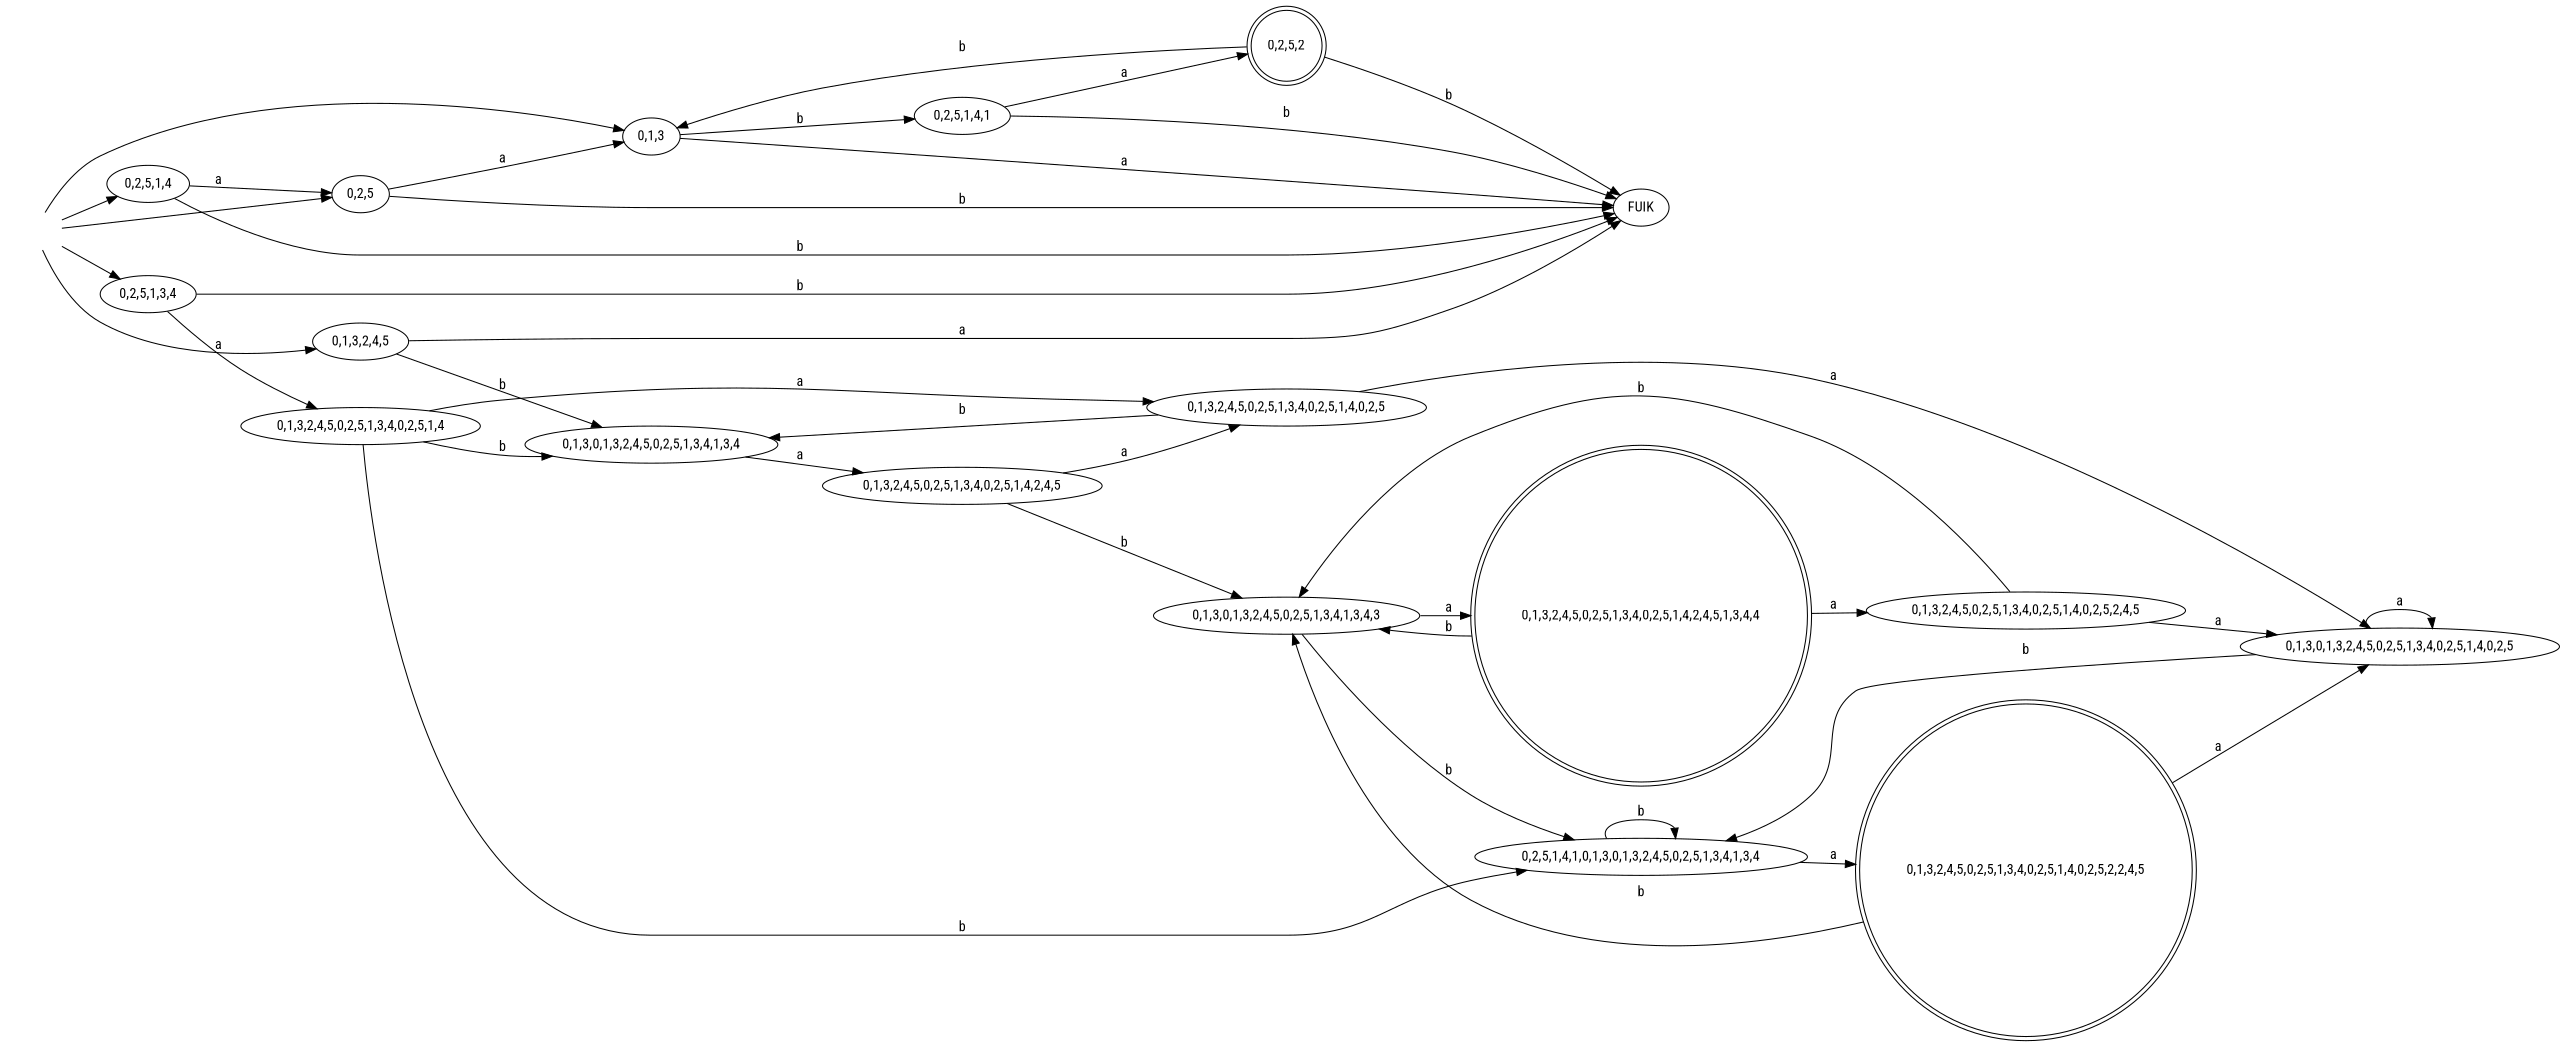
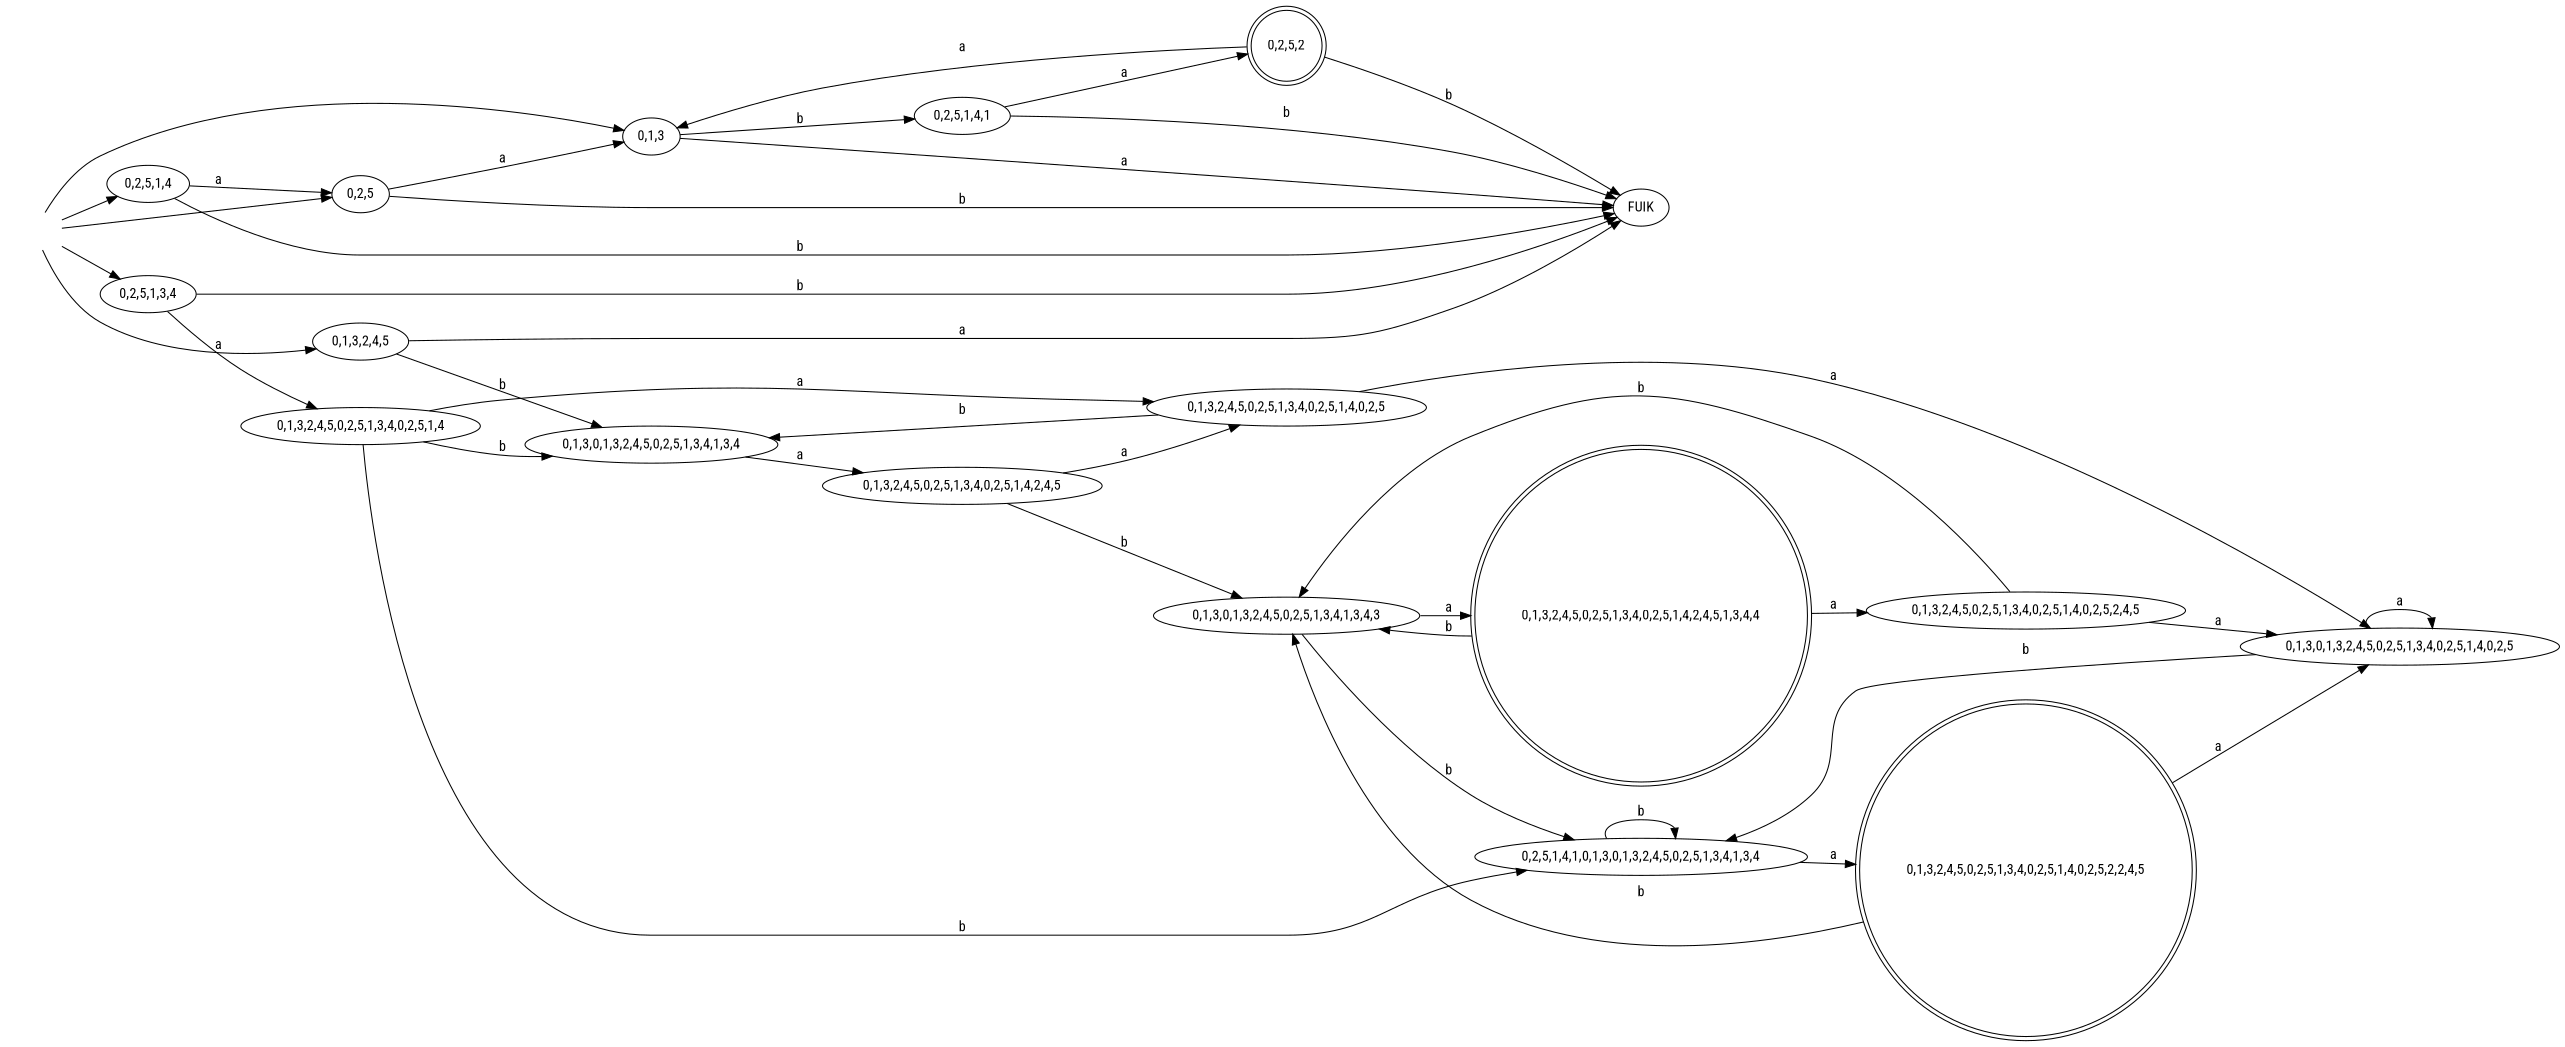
  digraph {
    fontname="Roboto Condensed"
    rankdir=LR
    node [fontname="Roboto Condensed"]
    edge [fontname="Roboto Condensed" weight=a]
    "" [shape=none]
    "0,1,3"
    "0,1,3,2,4,5"
    "0,2,5"
    "0,2,5,1,3,4"
    "0,2,5,1,4"
    FUIK
    "0,2,5,1,4,1"
    "0,1,3,0,1,3,2,4,5,0,2,5,1,3,4,1,3,4"
    "0,1,3,2,4,5,0,2,5,1,3,4,0,2,5,1,4"
    "0,1,3,2,4,5,0,2,5,1,3,4,0,2,5,1,4,0,2,5,2,2,4,5" [shape=doublecircle]
    "0,1,3,0,1,3,2,4,5,0,2,5,1,3,4,0,2,5,1,4,0,2,5"
    "0,1,3,0,1,3,2,4,5,0,2,5,1,3,4,1,3,4,3"
    "0,2,5,1,4,1,0,1,3,0,1,3,2,4,5,0,2,5,1,3,4,1,3,4"
    "0,1,3,2,4,5,0,2,5,1,3,4,0,2,5,1,4,2,4,5,1,3,4,4" [shape=doublecircle]
    "0,1,3,2,4,5,0,2,5,1,3,4,0,2,5,1,4,0,2,5,2,4,5"
    "0,2,5,2" [shape=doublecircle]
    "0,1,3,2,4,5,0,2,5,1,3,4,0,2,5,1,4,2,4,5"
    "0,1,3,2,4,5,0,2,5,1,3,4,0,2,5,1,4,0,2,5"
    "" -> "0,1,3" [weight=""]
    "" -> "0,1,3,2,4,5" [weight=""]
    "" -> "0,2,5" [weight=""]
    "" -> "0,2,5,1,3,4" [weight=""]
    "" -> "0,2,5,1,4" [weight=""]
    "0,1,3" -> FUIK [label=a]
    "0,1,3" -> "0,2,5,1,4,1" [label=b weight=b]
    "0,1,3,2,4,5" -> FUIK [label=a]
    "0,1,3,2,4,5" -> "0,1,3,0,1,3,2,4,5,0,2,5,1,3,4,1,3,4" [label=b weight=b]
    "0,2,5" -> "0,1,3" [label=a]
    "0,2,5" -> FUIK [label=b weight=b]
    "0,2,5,1,3,4" -> FUIK [label=b weight=b]
    "0,2,5,1,3,4" -> "0,1,3,2,4,5,0,2,5,1,3,4,0,2,5,1,4" [label=a]
    "0,2,5,1,4" -> "0,2,5" [label=a]
    "0,2,5,1,4" -> FUIK [label=b weight=b]
    "0,2,5,1,4,1" -> FUIK [label=b weight=b]
    "0,2,5,1,4,1" -> "0,2,5,2" [label=a]
    "0,1,3,0,1,3,2,4,5,0,2,5,1,3,4,1,3,4" -> "0,1,3,2,4,5,0,2,5,1,3,4,0,2,5,1,4,2,4,5" [label=a]
    "0,1,3,2,4,5,0,2,5,1,3,4,0,2,5,1,4" -> "0,1,3,0,1,3,2,4,5,0,2,5,1,3,4,1,3,4" [label=b weight=b]
    "0,1,3,2,4,5,0,2,5,1,3,4,0,2,5,1,4" -> "0,2,5,1,4,1,0,1,3,0,1,3,2,4,5,0,2,5,1,3,4,1,3,4" [label=b weight=b]
    "0,1,3,2,4,5,0,2,5,1,3,4,0,2,5,1,4" -> "0,1,3,2,4,5,0,2,5,1,3,4,0,2,5,1,4,0,2,5" [label=a]
    "0,1,3,2,4,5,0,2,5,1,3,4,0,2,5,1,4,0,2,5,2,2,4,5" -> "0,1,3,0,1,3,2,4,5,0,2,5,1,3,4,0,2,5,1,4,0,2,5" [label=a]
    "0,1,3,2,4,5,0,2,5,1,3,4,0,2,5,1,4,0,2,5,2,2,4,5" -> "0,1,3,0,1,3,2,4,5,0,2,5,1,3,4,1,3,4,3" [label=b weight=b]
    "0,1,3,0,1,3,2,4,5,0,2,5,1,3,4,0,2,5,1,4,0,2,5" -> "0,1,3,0,1,3,2,4,5,0,2,5,1,3,4,0,2,5,1,4,0,2,5" [label=a]
    "0,1,3,0,1,3,2,4,5,0,2,5,1,3,4,0,2,5,1,4,0,2,5" -> "0,2,5,1,4,1,0,1,3,0,1,3,2,4,5,0,2,5,1,3,4,1,3,4" [label=b weight=b]
    "0,1,3,0,1,3,2,4,5,0,2,5,1,3,4,1,3,4,3" -> "0,2,5,1,4,1,0,1,3,0,1,3,2,4,5,0,2,5,1,3,4,1,3,4" [label=b weight=b]
    "0,1,3,0,1,3,2,4,5,0,2,5,1,3,4,1,3,4,3" -> "0,1,3,2,4,5,0,2,5,1,3,4,0,2,5,1,4,2,4,5,1,3,4,4" [label=a]
    "0,2,5,1,4,1,0,1,3,0,1,3,2,4,5,0,2,5,1,3,4,1,3,4" -> "0,1,3,2,4,5,0,2,5,1,3,4,0,2,5,1,4,0,2,5,2,2,4,5" [label=a]
    "0,2,5,1,4,1,0,1,3,0,1,3,2,4,5,0,2,5,1,3,4,1,3,4" -> "0,2,5,1,4,1,0,1,3,0,1,3,2,4,5,0,2,5,1,3,4,1,3,4" [label=b weight=b]
    "0,1,3,2,4,5,0,2,5,1,3,4,0,2,5,1,4,2,4,5,1,3,4,4" -> "0,1,3,0,1,3,2,4,5,0,2,5,1,3,4,1,3,4,3" [label=b weight=b]
    "0,1,3,2,4,5,0,2,5,1,3,4,0,2,5,1,4,2,4,5,1,3,4,4" -> "0,1,3,2,4,5,0,2,5,1,3,4,0,2,5,1,4,0,2,5,2,4,5" [label=a]
    "0,1,3,2,4,5,0,2,5,1,3,4,0,2,5,1,4,0,2,5,2,4,5" -> "0,1,3,0,1,3,2,4,5,0,2,5,1,3,4,0,2,5,1,4,0,2,5" [label=a]
    "0,1,3,2,4,5,0,2,5,1,3,4,0,2,5,1,4,0,2,5,2,4,5" -> "0,1,3,0,1,3,2,4,5,0,2,5,1,3,4,1,3,4,3" [label=b weight=b]
-   "0,2,5,2" -> "0,1,3" [label=b]
+   "0,2,5,2" -> "0,1,3" [label=a]
    "0,2,5,2" -> FUIK [label=b weight=b]
    "0,1,3,2,4,5,0,2,5,1,3,4,0,2,5,1,4,2,4,5" -> "0,1,3,0,1,3,2,4,5,0,2,5,1,3,4,1,3,4,3" [label=b weight=b]
    "0,1,3,2,4,5,0,2,5,1,3,4,0,2,5,1,4,2,4,5" -> "0,1,3,2,4,5,0,2,5,1,3,4,0,2,5,1,4,0,2,5" [label=a]
    "0,1,3,2,4,5,0,2,5,1,3,4,0,2,5,1,4,0,2,5" -> "0,1,3,0,1,3,2,4,5,0,2,5,1,3,4,1,3,4" [label=b weight=b]
    "0,1,3,2,4,5,0,2,5,1,3,4,0,2,5,1,4,0,2,5" -> "0,1,3,0,1,3,2,4,5,0,2,5,1,3,4,0,2,5,1,4,0,2,5" [label=a]
  }
